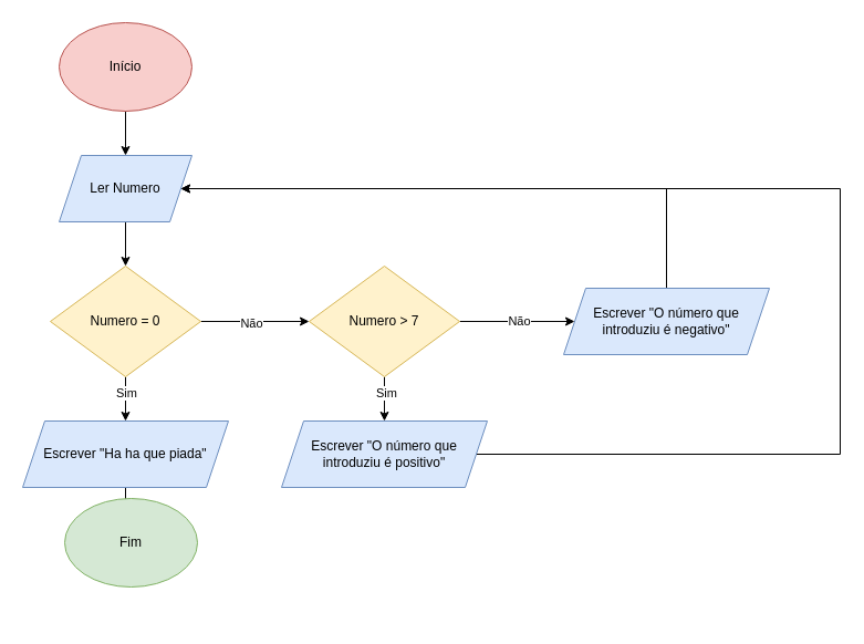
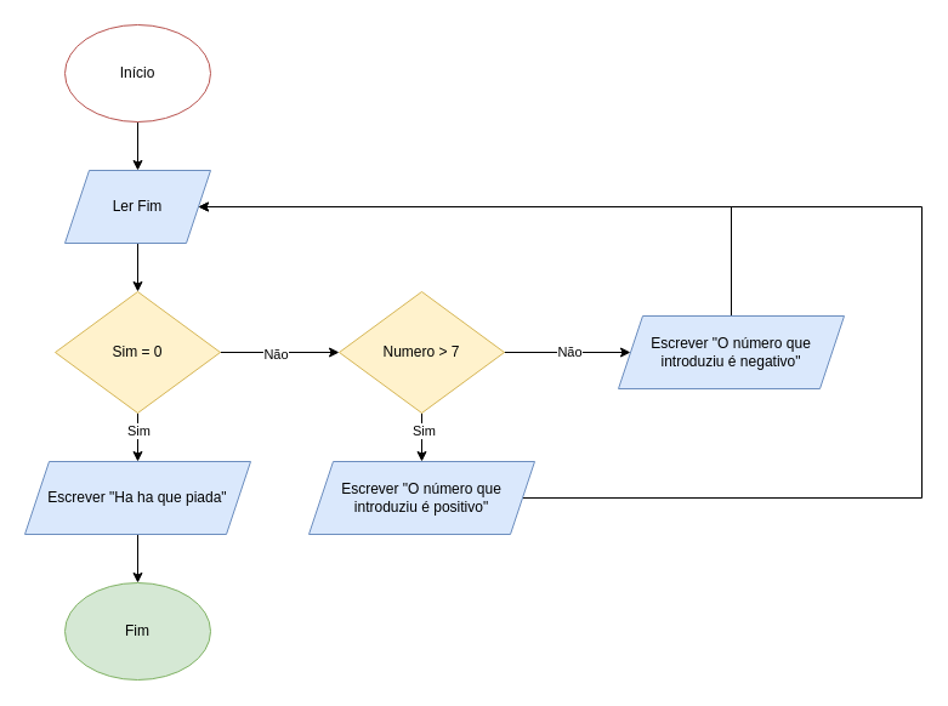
  <mxCell id="0" />
  <mxCell id="1" parent="0" />
  <mxCell id="2" value="" style="edgeStyle=orthogonalEdgeStyle;rounded=0;orthogonalLoop=1;jettySize=auto;html=1;" edge="1" parent="1" source="3" target="5"><mxGeometry relative="1" as="geometry" /></mxCell>
- <mxCell id="3" value="Início" style="ellipse;whiteSpace=wrap;html=1;fillColor=#f8cecc;strokeColor=#b85450;" vertex="1" parent="1"><mxGeometry x="53" y="20" width="120" height="80" as="geometry" /></mxCell>
+ <mxCell id="3" value="Início" style="ellipse;whiteSpace=wrap;html=1;fillColor=#ffffff;strokeColor=#b85450;" vertex="1" parent="1"><mxGeometry x="53" y="20" width="120" height="80" as="geometry" /></mxCell>
  <mxCell id="4" value="" style="edgeStyle=orthogonalEdgeStyle;rounded=0;orthogonalLoop=1;jettySize=auto;html=1;" edge="1" parent="1" source="5" target="10"><mxGeometry relative="1" as="geometry" /></mxCell>
- <mxCell id="5" value="Ler Numero" style="shape=parallelogram;perimeter=parallelogramPerimeter;whiteSpace=wrap;html=1;fixedSize=1;fillColor=#dae8fc;strokeColor=#6c8ebf;" vertex="1" parent="1"><mxGeometry x="53" y="140" width="120" height="60" as="geometry" /></mxCell>
+ <mxCell id="5" value="Ler Fim" style="shape=parallelogram;perimeter=parallelogramPerimeter;whiteSpace=wrap;html=1;fixedSize=1;fillColor=#dae8fc;strokeColor=#6c8ebf;" vertex="1" parent="1"><mxGeometry x="53" y="140" width="120" height="60" as="geometry" /></mxCell>
  <mxCell id="6" value="" style="edgeStyle=orthogonalEdgeStyle;rounded=0;orthogonalLoop=1;jettySize=auto;html=1;" edge="1" parent="1" source="10" target="12"><mxGeometry relative="1" as="geometry" /></mxCell>
  <mxCell id="7" value="Sim" style="edgeLabel;html=1;align=center;verticalAlign=middle;resizable=0;points=[];" vertex="1" connectable="0" parent="6"><mxGeometry x="-0.3" y="1" relative="1" as="geometry"><mxPoint x="-1" as="offset" /></mxGeometry></mxCell>
  <mxCell id="8" value="" style="edgeStyle=orthogonalEdgeStyle;rounded=0;orthogonalLoop=1;jettySize=auto;html=1;" edge="1" parent="1" source="10" target="18"><mxGeometry relative="1" as="geometry" /></mxCell>
  <mxCell id="9" value="Não" style="edgeLabel;html=1;align=center;verticalAlign=middle;resizable=0;points=[];" vertex="1" connectable="0" parent="8"><mxGeometry x="-0.082" y="-1" relative="1" as="geometry"><mxPoint as="offset" /></mxGeometry></mxCell>
- <mxCell id="10" value="Numero = 0" style="rhombus;whiteSpace=wrap;html=1;fillColor=#fff2cc;strokeColor=#d6b656;" vertex="1" parent="1"><mxGeometry x="45" y="240" width="136" height="100" as="geometry" /></mxCell>
+ <mxCell id="10" value="Sim = 0" style="rhombus;whiteSpace=wrap;html=1;fillColor=#fff2cc;strokeColor=#d6b656;" vertex="1" parent="1"><mxGeometry x="45" y="240" width="136" height="100" as="geometry" /></mxCell>
  <mxCell id="11" value="" style="edgeStyle=orthogonalEdgeStyle;rounded=0;orthogonalLoop=1;jettySize=auto;html=1;" edge="1" parent="1" source="12" target="13"><mxGeometry relative="1" as="geometry" /></mxCell>
  <mxCell id="12" value="Escrever &quot;Ha ha que piada&quot;" style="shape=parallelogram;perimeter=parallelogramPerimeter;whiteSpace=wrap;html=1;fixedSize=1;fillColor=#dae8fc;strokeColor=#6c8ebf;" vertex="1" parent="1"><mxGeometry x="20" y="380" width="186" height="60" as="geometry" /></mxCell>
- <mxCell id="13" value="Fim" style="ellipse;whiteSpace=wrap;html=1;fillColor=#d5e8d4;strokeColor=#82b366;" vertex="1" parent="1"><mxGeometry x="58" y="450" width="120" height="80" as="geometry" /></mxCell>
+ <mxCell id="13" value="Fim" style="ellipse;whiteSpace=wrap;html=1;fillColor=#d5e8d4;strokeColor=#82b366;" vertex="1" parent="1"><mxGeometry x="53" y="480" width="120" height="80" as="geometry" /></mxCell>
  <mxCell id="14" value="" style="edgeStyle=orthogonalEdgeStyle;rounded=0;orthogonalLoop=1;jettySize=auto;html=1;" edge="1" parent="1" source="18" target="20"><mxGeometry relative="1" as="geometry" /></mxCell>
  <mxCell id="15" value="Sim" style="edgeLabel;html=1;align=center;verticalAlign=middle;resizable=0;points=[];" vertex="1" connectable="0" parent="14"><mxGeometry x="-0.3" y="1" relative="1" as="geometry"><mxPoint as="offset" /></mxGeometry></mxCell>
  <mxCell id="16" value="" style="edgeStyle=orthogonalEdgeStyle;rounded=0;orthogonalLoop=1;jettySize=auto;html=1;" edge="1" parent="1" source="18" target="22"><mxGeometry relative="1" as="geometry" /></mxCell>
  <mxCell id="17" value="Não" style="edgeLabel;html=1;align=center;verticalAlign=middle;resizable=0;points=[];" vertex="1" connectable="0" parent="16"><mxGeometry x="0.019" y="1" relative="1" as="geometry"><mxPoint as="offset" /></mxGeometry></mxCell>
  <mxCell id="18" value="Numero &amp;gt; 7" style="rhombus;whiteSpace=wrap;html=1;fillColor=#fff2cc;strokeColor=#d6b656;" vertex="1" parent="1"><mxGeometry x="279" y="240" width="136" height="100" as="geometry" /></mxCell>
  <mxCell id="19" style="edgeStyle=orthogonalEdgeStyle;rounded=0;orthogonalLoop=1;jettySize=auto;html=1;" edge="1" parent="1" source="20" target="5"><mxGeometry relative="1" as="geometry"><Array as="points"><mxPoint x="759" y="410" /><mxPoint x="759" y="170" /></Array></mxGeometry></mxCell>
  <mxCell id="20" value="Escrever &quot;O número que introduziu é positivo&quot;" style="shape=parallelogram;perimeter=parallelogramPerimeter;whiteSpace=wrap;html=1;fixedSize=1;fillColor=#dae8fc;strokeColor=#6c8ebf;" vertex="1" parent="1"><mxGeometry x="254" y="380" width="186" height="60" as="geometry" /></mxCell>
  <mxCell id="21" style="edgeStyle=orthogonalEdgeStyle;rounded=0;orthogonalLoop=1;jettySize=auto;html=1;" edge="1" parent="1" source="22" target="5"><mxGeometry relative="1" as="geometry"><Array as="points"><mxPoint x="602" y="170" /></Array></mxGeometry></mxCell>
  <mxCell id="22" value="Escrever &quot;O número que introduziu é negativo&quot;" style="shape=parallelogram;perimeter=parallelogramPerimeter;whiteSpace=wrap;html=1;fixedSize=1;fillColor=#dae8fc;strokeColor=#6c8ebf;" vertex="1" parent="1"><mxGeometry x="509" y="260" width="186" height="60" as="geometry" /></mxCell>
